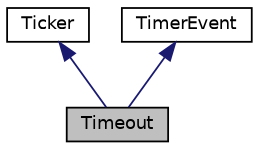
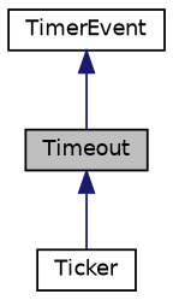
  digraph {
    node [color=black fillcolor=white fontname=Helvetica fontsize=10 shape=record style=filled]
    edge [color=midnightblue dir=back fontname=Helvetica fontsize=10 labelfontname=Helvetica labelfontsize=10 style=solid]
    n1 [fillcolor=grey75 fontcolor=black height=0.2 label=Timeout width=0.4]
    n2 [height=0.2 label=Ticker width=0.4]
    n3 [height=0.2 label=TimerEvent width=0.4]
-   n2 -> n1
+   n1 -> n2
    n3 -> n1
  }
